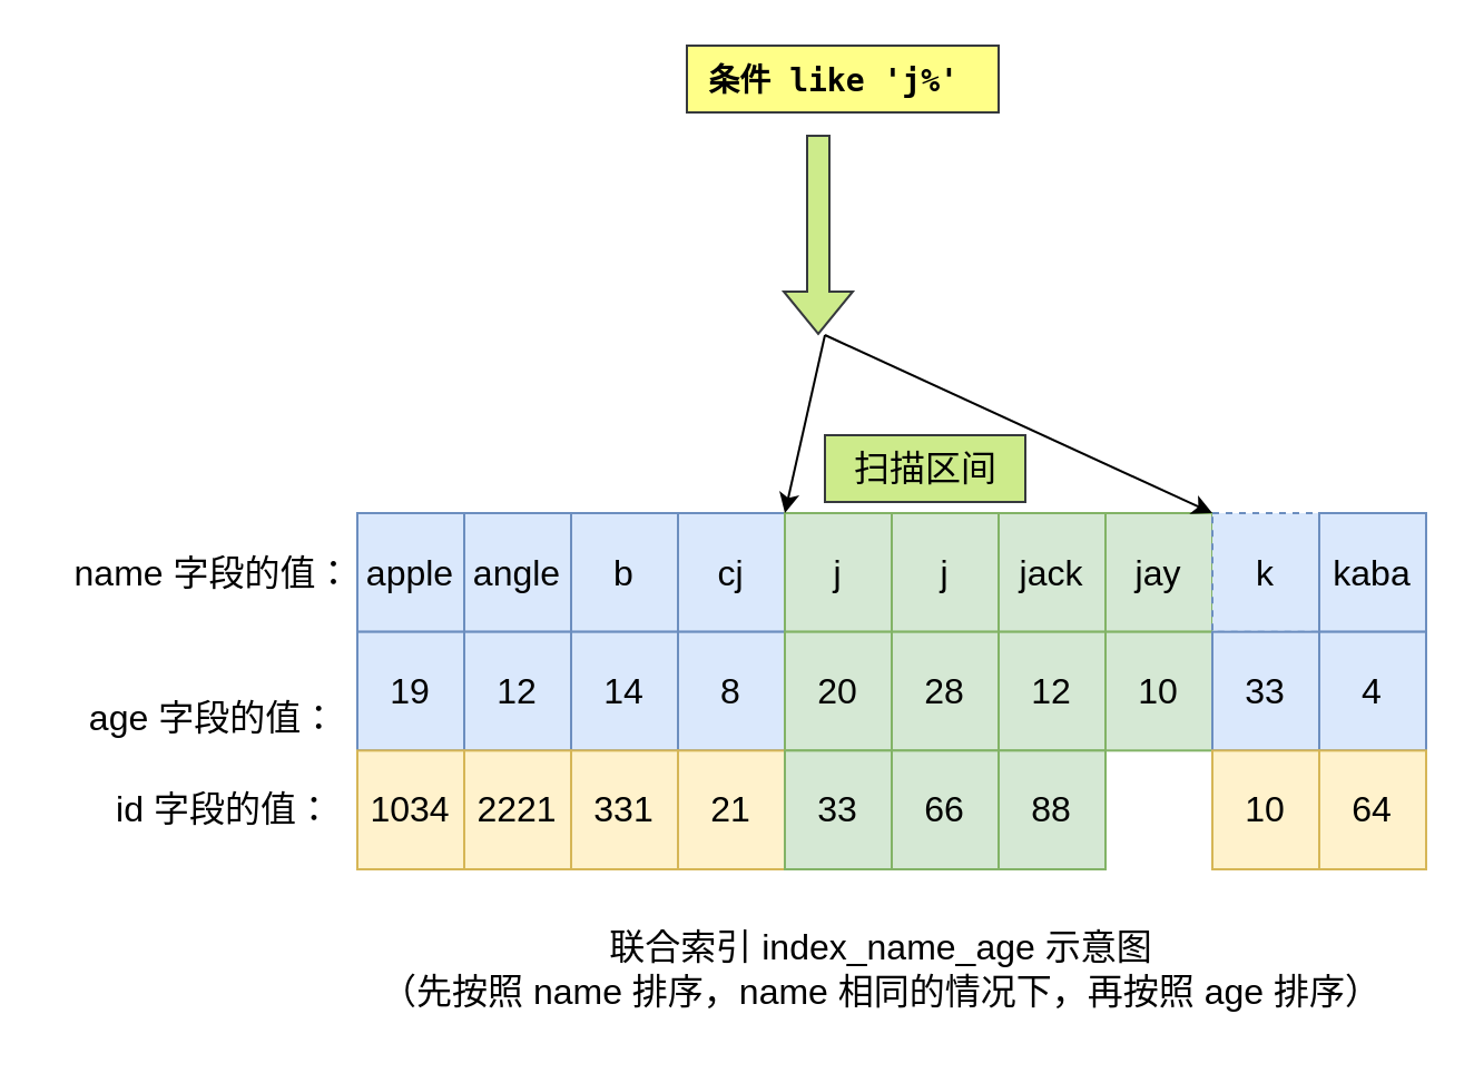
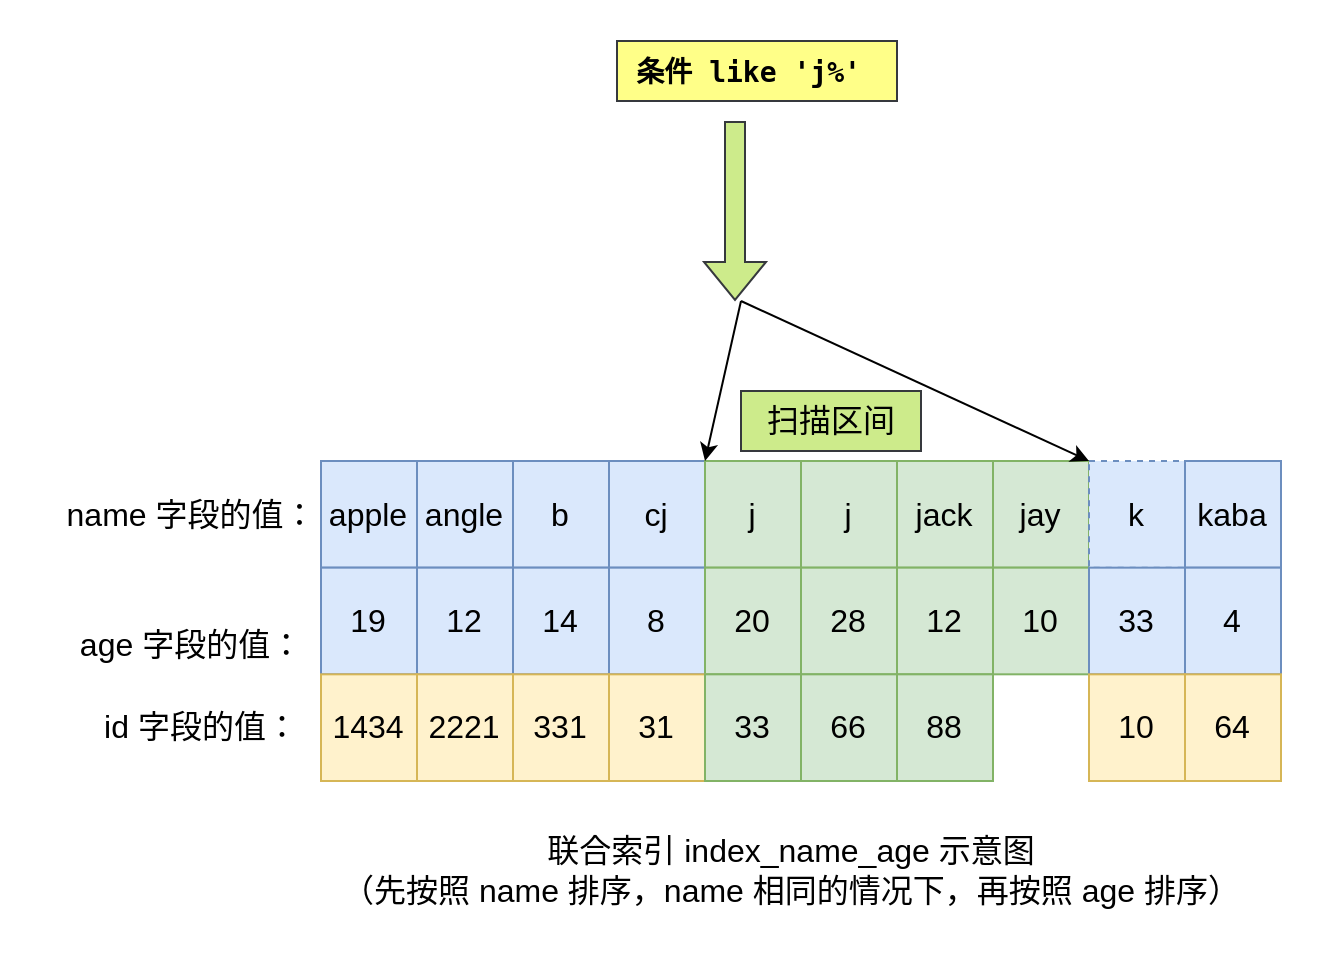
  <mxCell id="0" />
  <mxCell id="1" parent="0" />
  <mxCell id="2" value="apple" style="rounded=0;whiteSpace=wrap;html=1;fontSize=16;fillColor=#dae8fc;strokeColor=#6c8ebf;" vertex="1" parent="1"><mxGeometry x="160" y="230" width="48" height="53.333" as="geometry" /></mxCell>
  <mxCell id="3" value="angle" style="rounded=0;whiteSpace=wrap;html=1;fontSize=16;fillColor=#dae8fc;strokeColor=#6c8ebf;" vertex="1" parent="1"><mxGeometry x="208" y="230" width="48" height="53.333" as="geometry" /></mxCell>
  <mxCell id="4" value="b" style="rounded=0;whiteSpace=wrap;html=1;fontSize=16;fillColor=#dae8fc;strokeColor=#6c8ebf;" vertex="1" parent="1"><mxGeometry x="256" y="230" width="48" height="53.333" as="geometry" /></mxCell>
  <mxCell id="5" value="cj" style="rounded=0;whiteSpace=wrap;html=1;fontSize=16;fillColor=#dae8fc;strokeColor=#6c8ebf;" vertex="1" parent="1"><mxGeometry x="304" y="230" width="48" height="53.333" as="geometry" /></mxCell>
  <mxCell id="6" value="j" style="rounded=0;whiteSpace=wrap;html=1;fontSize=16;fillColor=#d5e8d4;strokeColor=#82b366;" vertex="1" parent="1"><mxGeometry x="352" y="230" width="48" height="53.333" as="geometry" /></mxCell>
  <mxCell id="7" value="j" style="rounded=0;whiteSpace=wrap;html=1;fontSize=16;fillColor=#d5e8d4;strokeColor=#82b366;" vertex="1" parent="1"><mxGeometry x="400" y="230" width="48" height="53.333" as="geometry" /></mxCell>
  <mxCell id="8" value="jack" style="rounded=0;whiteSpace=wrap;html=1;fontSize=16;fillColor=#d5e8d4;strokeColor=#82b366;" vertex="1" parent="1"><mxGeometry x="448" y="230" width="48" height="53.333" as="geometry" /></mxCell>
  <mxCell id="9" value="jay" style="rounded=0;whiteSpace=wrap;html=1;fontSize=16;fillColor=#d5e8d4;strokeColor=#82b366;" vertex="1" parent="1"><mxGeometry x="496" y="230" width="48" height="53.333" as="geometry" /></mxCell>
  <mxCell id="10" value="k" style="rounded=0;whiteSpace=wrap;html=1;fontSize=16;fillColor=#dae8fc;strokeColor=#6c8ebf;dashed=1;" vertex="1" parent="1"><mxGeometry x="544" y="230" width="48" height="53.333" as="geometry" /></mxCell>
  <mxCell id="11" value="kaba" style="rounded=0;whiteSpace=wrap;html=1;fontSize=16;fillColor=#dae8fc;strokeColor=#6c8ebf;" vertex="1" parent="1"><mxGeometry x="592" y="230" width="48" height="53.333" as="geometry" /></mxCell>
  <mxCell id="12" value="19" style="rounded=0;whiteSpace=wrap;html=1;fontSize=16;fillColor=#dae8fc;strokeColor=#6c8ebf;" vertex="1" parent="1"><mxGeometry x="160" y="283.333" width="48" height="53.333" as="geometry" /></mxCell>
  <mxCell id="13" value="12" style="rounded=0;whiteSpace=wrap;html=1;fontSize=16;fillColor=#dae8fc;strokeColor=#6c8ebf;" vertex="1" parent="1"><mxGeometry x="208" y="283.333" width="48" height="53.333" as="geometry" /></mxCell>
  <mxCell id="14" value="14" style="rounded=0;whiteSpace=wrap;html=1;fontSize=16;fillColor=#dae8fc;strokeColor=#6c8ebf;" vertex="1" parent="1"><mxGeometry x="256" y="283.333" width="48" height="53.333" as="geometry" /></mxCell>
  <mxCell id="15" value="8" style="rounded=0;whiteSpace=wrap;html=1;fontSize=16;fillColor=#dae8fc;strokeColor=#6c8ebf;" vertex="1" parent="1"><mxGeometry x="304" y="283.333" width="48" height="53.333" as="geometry" /></mxCell>
  <mxCell id="16" value="20" style="rounded=0;whiteSpace=wrap;html=1;fontSize=16;fillColor=#d5e8d4;strokeColor=#82b366;" vertex="1" parent="1"><mxGeometry x="352" y="283.333" width="48" height="53.333" as="geometry" /></mxCell>
  <mxCell id="17" value="28" style="rounded=0;whiteSpace=wrap;html=1;fontSize=16;fillColor=#d5e8d4;strokeColor=#82b366;" vertex="1" parent="1"><mxGeometry x="400" y="283.333" width="48" height="53.333" as="geometry" /></mxCell>
  <mxCell id="18" value="12" style="rounded=0;whiteSpace=wrap;html=1;fontSize=16;fillColor=#d5e8d4;strokeColor=#82b366;" vertex="1" parent="1"><mxGeometry x="448" y="283.333" width="48" height="53.333" as="geometry" /></mxCell>
  <mxCell id="19" value="10" style="rounded=0;whiteSpace=wrap;html=1;fontSize=16;fillColor=#d5e8d4;strokeColor=#82b366;" vertex="1" parent="1"><mxGeometry x="496" y="283.333" width="48" height="53.333" as="geometry" /></mxCell>
  <mxCell id="20" value="33" style="rounded=0;whiteSpace=wrap;html=1;fontSize=16;fillColor=#dae8fc;strokeColor=#6c8ebf;" vertex="1" parent="1"><mxGeometry x="544" y="283.333" width="48" height="53.333" as="geometry" /></mxCell>
  <mxCell id="21" value="4" style="rounded=0;whiteSpace=wrap;html=1;fontSize=16;fillColor=#dae8fc;strokeColor=#6c8ebf;" vertex="1" parent="1"><mxGeometry x="592" y="283.333" width="48" height="53.333" as="geometry" /></mxCell>
- <mxCell id="22" value="1034" style="rounded=0;whiteSpace=wrap;html=1;fontSize=16;fillColor=#fff2cc;strokeColor=#d6b656;" vertex="1" parent="1"><mxGeometry x="160" y="336.667" width="48" height="53.333" as="geometry" /></mxCell>
+ <mxCell id="22" value="1434" style="rounded=0;whiteSpace=wrap;html=1;fontSize=16;fillColor=#fff2cc;strokeColor=#d6b656;" vertex="1" parent="1"><mxGeometry x="160" y="336.667" width="48" height="53.333" as="geometry" /></mxCell>
  <mxCell id="23" value="2221" style="rounded=0;whiteSpace=wrap;html=1;fontSize=16;fillColor=#fff2cc;strokeColor=#d6b656;" vertex="1" parent="1"><mxGeometry x="208" y="336.667" width="48" height="53.333" as="geometry" /></mxCell>
  <mxCell id="24" value="331" style="rounded=0;whiteSpace=wrap;html=1;fontSize=16;fillColor=#fff2cc;strokeColor=#d6b656;" vertex="1" parent="1"><mxGeometry x="256" y="336.667" width="48" height="53.333" as="geometry" /></mxCell>
- <mxCell id="25" value="21" style="rounded=0;whiteSpace=wrap;html=1;fontSize=16;fillColor=#fff2cc;strokeColor=#d6b656;" vertex="1" parent="1"><mxGeometry x="304" y="336.667" width="48" height="53.333" as="geometry" /></mxCell>
+ <mxCell id="25" value="31" style="rounded=0;whiteSpace=wrap;html=1;fontSize=16;fillColor=#fff2cc;strokeColor=#d6b656;" vertex="1" parent="1"><mxGeometry x="304" y="336.667" width="48" height="53.333" as="geometry" /></mxCell>
  <mxCell id="26" value="33" style="rounded=0;whiteSpace=wrap;html=1;fontSize=16;fillColor=#d5e8d4;strokeColor=#82b366;" vertex="1" parent="1"><mxGeometry x="352" y="336.667" width="48" height="53.333" as="geometry" /></mxCell>
  <mxCell id="27" value="66" style="rounded=0;whiteSpace=wrap;html=1;fontSize=16;fillColor=#d5e8d4;strokeColor=#82b366;" vertex="1" parent="1"><mxGeometry x="400" y="336.667" width="48" height="53.333" as="geometry" /></mxCell>
  <mxCell id="28" value="88" style="rounded=0;whiteSpace=wrap;html=1;fontSize=16;fillColor=#d5e8d4;strokeColor=#82b366;" vertex="1" parent="1"><mxGeometry x="448" y="336.667" width="48" height="53.333" as="geometry" /></mxCell>
  <mxCell id="29" value="10" style="rounded=0;whiteSpace=wrap;html=1;fontSize=16;fillColor=#fff2cc;strokeColor=#d6b656;" vertex="1" parent="1"><mxGeometry x="544" y="336.667" width="48" height="53.333" as="geometry" /></mxCell>
  <mxCell id="30" value="64" style="rounded=0;whiteSpace=wrap;html=1;fontSize=16;fillColor=#fff2cc;strokeColor=#d6b656;" vertex="1" parent="1"><mxGeometry x="592" y="336.667" width="48" height="53.333" as="geometry" /></mxCell>
  <mxCell id="31" value="id 字段的值：" style="text;html=1;align=center;verticalAlign=middle;resizable=0;points=[];autosize=1;strokeColor=none;fillColor=none;fontSize=16;" vertex="1" parent="1"><mxGeometry x="40" y="348.33" width="120" height="30" as="geometry" /></mxCell>
  <mxCell id="32" value="age 字段的值：" style="text;html=1;align=center;verticalAlign=middle;resizable=0;points=[];autosize=1;strokeColor=none;fillColor=none;fontSize=16;" vertex="1" parent="1"><mxGeometry x="30" y="306.67" width="130" height="30" as="geometry" /></mxCell>
  <mxCell id="33" value="name 字段的值：" style="text;html=1;align=center;verticalAlign=middle;resizable=0;points=[];autosize=1;strokeColor=none;fillColor=none;fontSize=16;" vertex="1" parent="1"><mxGeometry x="20" y="241.67" width="150" height="30" as="geometry" /></mxCell>
  <mxCell id="34" value="联合索引 index_name_age 示意图&lt;br&gt;（先按照 name 排序，name 相同的情况下，再按照 age 排序）" style="text;html=1;align=center;verticalAlign=middle;resizable=0;points=[];autosize=1;strokeColor=none;fillColor=none;fontSize=16;" vertex="1" parent="1"><mxGeometry x="160" y="410" width="470" height="50" as="geometry" /></mxCell>
  <mxCell id="35" value="" style="shape=flexArrow;endArrow=classic;html=1;rounded=0;fontSize=16;fillColor=#cdeb8b;strokeColor=#36393d;" edge="1" parent="1"><mxGeometry width="50" height="50" relative="1" as="geometry"><mxPoint x="367" y="60" as="sourcePoint" /><mxPoint x="367" y="150" as="targetPoint" /></mxGeometry></mxCell>
  <mxCell id="36" value="&lt;span style=&quot;caret-color: rgb(157, 162, 166); font-family: Monaco, Consolas, &amp;quot;Andale Mono&amp;quot;, &amp;quot;DejaVu Sans Mono&amp;quot;, monospace; font-size: 14px; orphans: 4; text-align: left; text-size-adjust: auto;&quot;&gt;条件 like 'j%'&amp;nbsp;&lt;/span&gt;" style="text;html=1;align=center;verticalAlign=middle;resizable=0;points=[];autosize=1;strokeColor=#36393d;fillColor=#ffff88;fontSize=16;labelBackgroundColor=none;fontStyle=1" vertex="1" parent="1"><mxGeometry x="308" y="20" width="140" height="30" as="geometry" /></mxCell>
  <mxCell id="37" value="" style="endArrow=classic;html=1;rounded=0;fontSize=16;fontColor=#000000;entryX=0;entryY=0;entryDx=0;entryDy=0;" edge="1" parent="1" target="6"><mxGeometry width="50" height="50" relative="1" as="geometry"><mxPoint x="370" y="150" as="sourcePoint" /><mxPoint x="660" y="120" as="targetPoint" /></mxGeometry></mxCell>
  <mxCell id="38" value="" style="endArrow=classic;html=1;rounded=0;fontSize=16;fontColor=#000000;entryX=1;entryY=0;entryDx=0;entryDy=0;" edge="1" parent="1" target="9"><mxGeometry width="50" height="50" relative="1" as="geometry"><mxPoint x="370" y="150" as="sourcePoint" /><mxPoint x="580" y="130" as="targetPoint" /></mxGeometry></mxCell>
  <mxCell id="39" value="扫描区间" style="text;html=1;align=center;verticalAlign=middle;resizable=0;points=[];autosize=1;strokeColor=#36393d;fillColor=#cdeb8b;fontSize=16;" vertex="1" parent="1"><mxGeometry x="370" y="195" width="90" height="30" as="geometry" /></mxCell>
